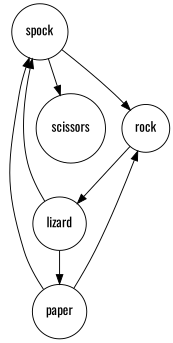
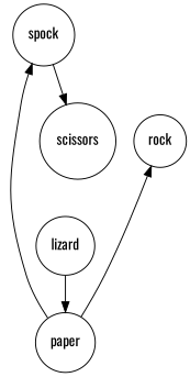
  strict digraph {
    fontname=Oswald
    node [fontname=Oswald shape=circle]
    edge [fontname=Oswald]
    scissors
    paper
    lizard
    rock
    spock
    subgraph sub_1 {
      scissors
      paper
      lizard
      rock
      spock
    }
    paper -> rock
    paper -> spock
    lizard -> paper
-   lizard -> spock
-   rock -> lizard
    spock -> scissors
-   spock -> rock
  }
